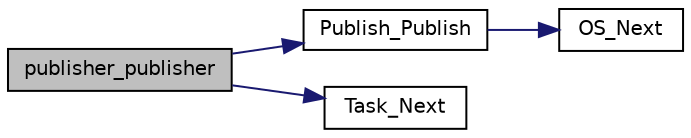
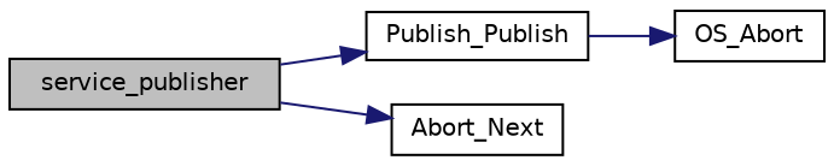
  digraph {
    rankdir=LR
    node [color=black fillcolor=white fontname=Helvetica fontsize=10 shape=record style=filled]
    edge [color=midnightblue fontname=Helvetica fontsize=10 labelfontname=Helvetica labelfontsize=10 style=solid]
-   n1 [fillcolor=grey75 fontcolor=black height=0.2 label=publisher_publisher width=0.4]
+   n1 [fillcolor=grey75 fontcolor=black height=0.2 label=service_publisher width=0.4]
    n2 [height=0.2 label=Publish_Publish width=0.4]
-   n3 [height=0.2 label=Task_Next width=0.4]
-   n4 [height=0.2 label=OS_Next width=0.4]
+   n3 [height=0.2 label=Abort_Next width=0.4]
+   n4 [height=0.2 label=OS_Abort width=0.4]
    n1 -> n2
    n1 -> n3
    n2 -> n4
  }
